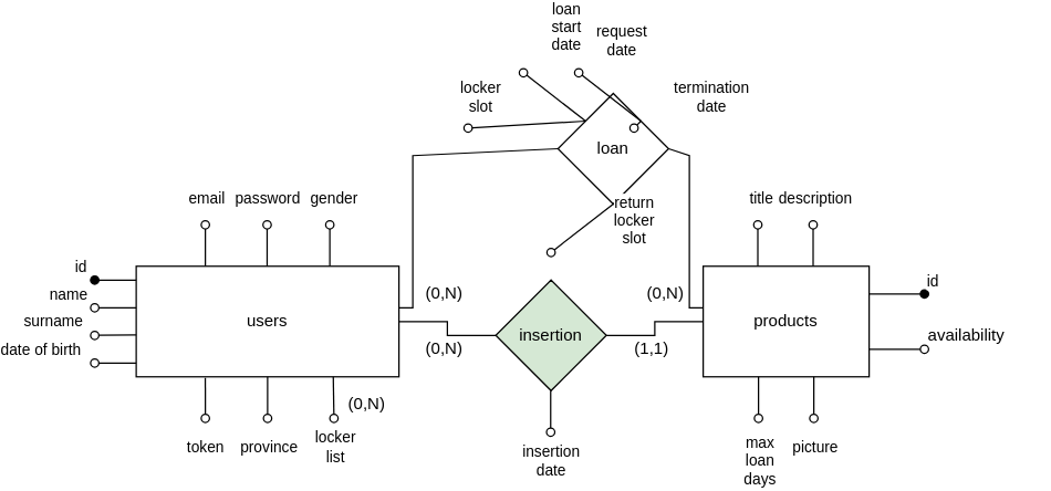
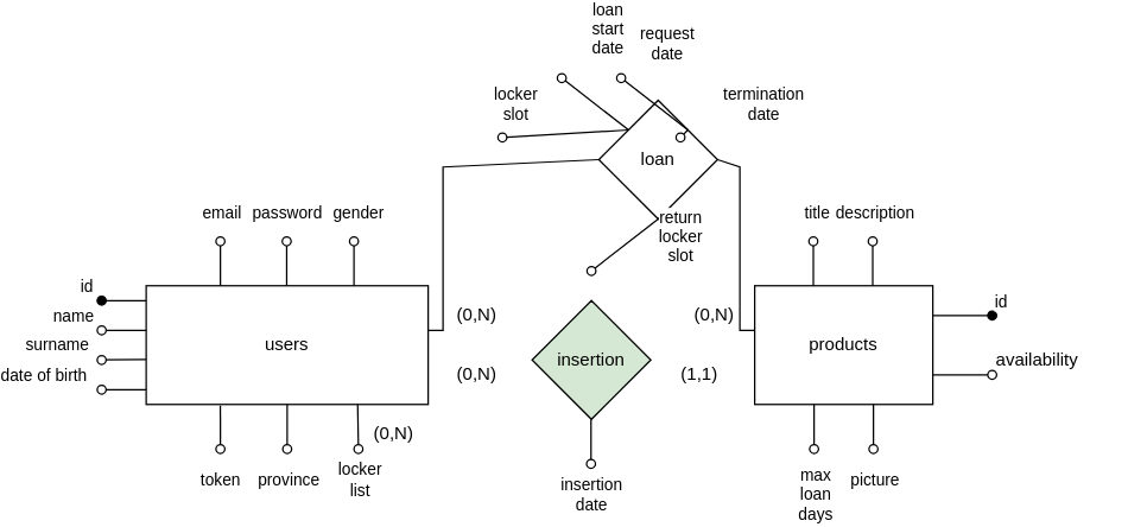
  <mxCell id="0" />
  <mxCell id="1" parent="0" />
- <mxCell id="2" value="" style="edgeStyle=orthogonalEdgeStyle;rounded=0;orthogonalLoop=1;jettySize=auto;html=1;strokeWidth=1;startArrow=none;startFill=0;endArrow=none;endFill=0;" parent="1" source="3" target="7" edge="1"><mxGeometry relative="1" as="geometry" /></mxCell>
  <mxCell id="3" value="users" style="whiteSpace=wrap;html=1;align=center;" parent="1" vertex="1"><mxGeometry x="50" y="160" width="190" height="80" as="geometry" /></mxCell>
  <mxCell id="4" value="" style="endArrow=none;html=1;rounded=0;startArrow=oval;startFill=0;strokeWidth=1;" parent="1" edge="1"><mxGeometry width="50" height="50" relative="1" as="geometry"><mxPoint x="20" y="190" as="sourcePoint" /><mxPoint x="50" y="190" as="targetPoint" /></mxGeometry></mxCell>
  <mxCell id="5" value="name" style="edgeLabel;html=1;align=center;verticalAlign=middle;resizable=0;points=[];" parent="4" vertex="1" connectable="0"><mxGeometry x="-0.453" y="2" relative="1" as="geometry"><mxPoint x="-28" y="-8" as="offset" /></mxGeometry></mxCell>
- <mxCell id="6" value="" style="edgeStyle=orthogonalEdgeStyle;rounded=0;orthogonalLoop=1;jettySize=auto;html=1;strokeWidth=1;startArrow=none;startFill=0;endArrow=none;endFill=0;" parent="1" source="7" target="9" edge="1"><mxGeometry relative="1" as="geometry" /></mxCell>
  <mxCell id="7" value="insertion" style="rhombus;whiteSpace=wrap;html=1;fillColor=#d5e8d4;" parent="1" vertex="1"><mxGeometry x="310" y="170" width="80" height="80" as="geometry" /></mxCell>
  <mxCell id="8" value="loan" style="rhombus;whiteSpace=wrap;html=1;" parent="1" vertex="1"><mxGeometry x="355" y="35" width="80" height="80" as="geometry" /></mxCell>
  <mxCell id="9" value="products" style="whiteSpace=wrap;html=1;" parent="1" vertex="1"><mxGeometry x="460" y="160" width="120" height="80" as="geometry" /></mxCell>
  <mxCell id="10" value="" style="endArrow=none;html=1;rounded=0;startArrow=oval;startFill=0;strokeWidth=1;" parent="1" edge="1"><mxGeometry width="50" height="50" relative="1" as="geometry"><mxPoint x="20" y="230" as="sourcePoint" /><mxPoint x="50" y="230" as="targetPoint" /></mxGeometry></mxCell>
  <mxCell id="11" value="date of birth" style="edgeLabel;html=1;align=center;verticalAlign=middle;resizable=0;points=[];" parent="10" vertex="1" connectable="0"><mxGeometry x="-0.379" relative="1" as="geometry"><mxPoint x="-49" y="-10" as="offset" /></mxGeometry></mxCell>
  <mxCell id="12" value="" style="endArrow=none;html=1;rounded=0;startArrow=oval;startFill=0;strokeWidth=1;" parent="1" edge="1"><mxGeometry width="50" height="50" relative="1" as="geometry"><mxPoint x="20" y="210" as="sourcePoint" /><mxPoint x="50" y="209.63" as="targetPoint" /></mxGeometry></mxCell>
  <mxCell id="13" value="surname" style="edgeLabel;html=1;align=center;verticalAlign=middle;resizable=0;points=[];" parent="12" vertex="1" connectable="0"><mxGeometry x="-0.601" relative="1" as="geometry"><mxPoint x="-36" y="-10" as="offset" /></mxGeometry></mxCell>
  <mxCell id="14" value="" style="endArrow=none;html=1;rounded=0;startArrow=oval;startFill=0;strokeWidth=1;entryX=0.263;entryY=1.01;entryDx=0;entryDy=0;entryPerimeter=0;" parent="1" target="3" edge="1"><mxGeometry width="50" height="50" relative="1" as="geometry"><mxPoint x="100" y="270" as="sourcePoint" /><mxPoint x="140" y="270" as="targetPoint" /></mxGeometry></mxCell>
  <mxCell id="15" value="token" style="edgeLabel;html=1;align=center;verticalAlign=middle;resizable=0;points=[];" parent="14" vertex="1" connectable="0"><mxGeometry x="-0.453" y="2" relative="1" as="geometry"><mxPoint x="2" y="28" as="offset" /></mxGeometry></mxCell>
  <mxCell id="16" value="" style="endArrow=none;html=1;rounded=0;startArrow=oval;startFill=0;strokeWidth=1;entryX=0.75;entryY=1;entryDx=0;entryDy=0;" parent="1" target="3" edge="1"><mxGeometry width="50" height="50" relative="1" as="geometry"><mxPoint x="193" y="270" as="sourcePoint" /><mxPoint x="160" y="260" as="targetPoint" /></mxGeometry></mxCell>
  <mxCell id="17" value="locker&lt;br&gt;list" style="edgeLabel;html=1;align=center;verticalAlign=middle;resizable=0;points=[];" parent="16" vertex="1" connectable="0"><mxGeometry x="-0.453" y="2" relative="1" as="geometry"><mxPoint x="3" y="28" as="offset" /></mxGeometry></mxCell>
  <mxCell id="18" value="(0,N)" style="text;html=1;strokeColor=none;fillColor=none;align=center;verticalAlign=middle;whiteSpace=wrap;rounded=0;" parent="1" vertex="1"><mxGeometry x="194" y="250" width="46" height="20" as="geometry" /></mxCell>
  <mxCell id="19" value="" style="endArrow=none;html=1;rounded=0;startArrow=oval;startFill=0;strokeWidth=1;" parent="1" edge="1"><mxGeometry width="50" height="50" relative="1" as="geometry"><mxPoint x="190" y="130" as="sourcePoint" /><mxPoint x="190" y="160" as="targetPoint" /></mxGeometry></mxCell>
  <mxCell id="20" value="gender" style="edgeLabel;html=1;align=center;verticalAlign=middle;resizable=0;points=[];" parent="19" vertex="1" connectable="0"><mxGeometry x="0.332" y="2" relative="1" as="geometry"><mxPoint y="-40" as="offset" /></mxGeometry></mxCell>
  <mxCell id="21" value="" style="endArrow=none;html=1;rounded=0;startArrow=oval;startFill=0;strokeWidth=1;" parent="1" edge="1"><mxGeometry width="50" height="50" relative="1" as="geometry"><mxPoint x="144.67" y="130" as="sourcePoint" /><mxPoint x="144.67" y="160" as="targetPoint" /></mxGeometry></mxCell>
  <mxCell id="22" value="password" style="edgeLabel;html=1;align=center;verticalAlign=middle;resizable=0;points=[];" parent="21" vertex="1" connectable="0"><mxGeometry x="0.406" y="1" relative="1" as="geometry"><mxPoint x="-1" y="-41" as="offset" /></mxGeometry></mxCell>
  <mxCell id="23" value="" style="endArrow=none;html=1;rounded=0;startArrow=oval;startFill=0;strokeWidth=1;" parent="1" edge="1"><mxGeometry width="50" height="50" relative="1" as="geometry"><mxPoint x="100" y="130" as="sourcePoint" /><mxPoint x="100" y="160" as="targetPoint" /></mxGeometry></mxCell>
  <mxCell id="24" value="email" style="edgeLabel;html=1;align=center;verticalAlign=middle;resizable=0;points=[];" parent="23" vertex="1" connectable="0"><mxGeometry x="0.011" y="-2" relative="1" as="geometry"><mxPoint x="2" y="-35" as="offset" /></mxGeometry></mxCell>
  <mxCell id="25" value="" style="endArrow=none;html=1;rounded=0;startArrow=oval;startFill=0;strokeWidth=1;entryX=0.5;entryY=1;entryDx=0;entryDy=0;" parent="1" target="3" edge="1"><mxGeometry width="50" height="50" relative="1" as="geometry"><mxPoint x="145" y="270" as="sourcePoint" /><mxPoint x="144.67" y="380" as="targetPoint" /></mxGeometry></mxCell>
  <mxCell id="26" value="province" style="edgeLabel;html=1;align=center;verticalAlign=middle;resizable=0;points=[];" parent="25" vertex="1" connectable="0"><mxGeometry x="0.29" relative="1" as="geometry"><mxPoint y="39" as="offset" /></mxGeometry></mxCell>
  <mxCell id="27" value="" style="endArrow=none;html=1;rounded=0;startArrow=oval;startFill=1;strokeWidth=1;entryX=1;entryY=0.25;entryDx=0;entryDy=0;" parent="1" target="9" edge="1"><mxGeometry width="50" height="50" relative="1" as="geometry"><mxPoint x="620" y="180" as="sourcePoint" /><mxPoint x="620" y="150" as="targetPoint" /></mxGeometry></mxCell>
  <mxCell id="28" value="id" style="edgeLabel;html=1;align=center;verticalAlign=middle;resizable=0;points=[];" parent="27" vertex="1" connectable="0"><mxGeometry x="-0.038" y="-2" relative="1" as="geometry"><mxPoint x="24" y="-8" as="offset" /></mxGeometry></mxCell>
  <mxCell id="29" value="" style="endArrow=none;html=1;rounded=0;startArrow=oval;startFill=0;strokeWidth=1;" parent="1" edge="1"><mxGeometry width="50" height="50" relative="1" as="geometry"><mxPoint x="540" y="270" as="sourcePoint" /><mxPoint x="540" y="240" as="targetPoint" /></mxGeometry></mxCell>
  <mxCell id="30" value="picture" style="edgeLabel;html=1;align=center;verticalAlign=middle;resizable=0;points=[];" parent="29" vertex="1" connectable="0"><mxGeometry x="-0.453" y="2" relative="1" as="geometry"><mxPoint x="2" y="28" as="offset" /></mxGeometry></mxCell>
  <mxCell id="31" value="" style="endArrow=none;html=1;rounded=0;startArrow=oval;startFill=0;strokeWidth=1;" parent="1" edge="1"><mxGeometry width="50" height="50" relative="1" as="geometry"><mxPoint x="500" y="270" as="sourcePoint" /><mxPoint x="500" y="240" as="targetPoint" /></mxGeometry></mxCell>
  <mxCell id="32" value="max&lt;br&gt;loan&lt;br&gt;days" style="edgeLabel;html=1;align=center;verticalAlign=middle;resizable=0;points=[];" parent="31" vertex="1" connectable="0"><mxGeometry x="-0.453" y="2" relative="1" as="geometry"><mxPoint x="2" y="38" as="offset" /></mxGeometry></mxCell>
  <mxCell id="33" value="" style="endArrow=none;html=1;rounded=0;startArrow=oval;startFill=0;strokeWidth=1;" parent="1" edge="1"><mxGeometry width="50" height="50" relative="1" as="geometry"><mxPoint x="499.5" y="130" as="sourcePoint" /><mxPoint x="499.5" y="160" as="targetPoint" /></mxGeometry></mxCell>
  <mxCell id="34" value="title" style="edgeLabel;html=1;align=center;verticalAlign=middle;resizable=0;points=[];" parent="33" vertex="1" connectable="0"><mxGeometry x="0.332" y="2" relative="1" as="geometry"><mxPoint y="-40" as="offset" /></mxGeometry></mxCell>
  <mxCell id="35" value="" style="endArrow=none;html=1;rounded=0;startArrow=oval;startFill=0;strokeWidth=1;entryX=0.839;entryY=1.024;entryDx=0;entryDy=0;entryPerimeter=0;" parent="1" edge="1"><mxGeometry width="50" height="50" relative="1" as="geometry"><mxPoint x="539.5" y="130" as="sourcePoint" /><mxPoint x="539.5" y="160" as="targetPoint" /></mxGeometry></mxCell>
  <mxCell id="36" value="description" style="edgeLabel;html=1;align=center;verticalAlign=middle;resizable=0;points=[];" parent="35" vertex="1" connectable="0"><mxGeometry x="0.29" relative="1" as="geometry"><mxPoint x="1" y="-39" as="offset" /></mxGeometry></mxCell>
  <mxCell id="37" value="" style="endArrow=none;html=1;rounded=0;strokeWidth=1;entryX=0;entryY=0.5;entryDx=0;entryDy=0;" parent="1" target="8" edge="1"><mxGeometry width="50" height="50" relative="1" as="geometry"><mxPoint x="240" y="190" as="sourcePoint" /><mxPoint x="260" y="170" as="targetPoint" /><Array as="points"><mxPoint x="250" y="190" /><mxPoint x="250" y="80" /></Array></mxGeometry></mxCell>
  <mxCell id="38" value="" style="endArrow=none;html=1;rounded=0;strokeWidth=1;exitX=1;exitY=0.5;exitDx=0;exitDy=0;" parent="1" source="8" edge="1"><mxGeometry width="50" height="50" relative="1" as="geometry"><mxPoint x="420" y="220" as="sourcePoint" /><mxPoint x="460" y="190" as="targetPoint" /><Array as="points"><mxPoint x="450" y="80" /><mxPoint x="450" y="190" /></Array></mxGeometry></mxCell>
  <mxCell id="39" value="" style="endArrow=none;html=1;rounded=0;startArrow=oval;startFill=0;strokeWidth=1;" parent="1" edge="1"><mxGeometry width="50" height="50" relative="1" as="geometry"><mxPoint x="349.71" y="280" as="sourcePoint" /><mxPoint x="349.71" y="250" as="targetPoint" /></mxGeometry></mxCell>
  <mxCell id="40" value="insertion&lt;br&gt;date" style="edgeLabel;html=1;align=center;verticalAlign=middle;resizable=0;points=[];" parent="39" vertex="1" connectable="0"><mxGeometry x="-0.453" y="2" relative="1" as="geometry"><mxPoint x="2" y="28" as="offset" /></mxGeometry></mxCell>
  <mxCell id="41" value="" style="endArrow=none;html=1;rounded=0;startArrow=oval;startFill=0;strokeWidth=1;entryX=0;entryY=0;entryDx=0;entryDy=0;" parent="1" target="8" edge="1"><mxGeometry width="50" height="50" relative="1" as="geometry"><mxPoint x="330" y="20" as="sourcePoint" /><mxPoint x="349.71" y="40" as="targetPoint" /></mxGeometry></mxCell>
  <mxCell id="42" value="loan&lt;br&gt;start&lt;br&gt;date" style="edgeLabel;html=1;align=center;verticalAlign=middle;resizable=0;points=[];" parent="41" vertex="1" connectable="0"><mxGeometry x="0.29" relative="1" as="geometry"><mxPoint x="1" y="-56" as="offset" /></mxGeometry></mxCell>
  <mxCell id="43" value="" style="endArrow=none;html=1;rounded=0;startArrow=oval;startFill=0;strokeWidth=1;entryX=1;entryY=0;entryDx=0;entryDy=0;" parent="1" target="8" edge="1"><mxGeometry width="50" height="50" relative="1" as="geometry"><mxPoint x="410" y="60" as="sourcePoint" /><mxPoint x="370" y="60" as="targetPoint" /></mxGeometry></mxCell>
  <mxCell id="44" value="termination&lt;br&gt;date" style="edgeLabel;html=1;align=center;verticalAlign=middle;resizable=0;points=[];" parent="43" vertex="1" connectable="0"><mxGeometry x="0.29" relative="1" as="geometry"><mxPoint x="52" y="-19" as="offset" /></mxGeometry></mxCell>
  <mxCell id="45" value="" style="endArrow=none;html=1;rounded=0;startArrow=oval;startFill=0;strokeWidth=1;entryX=0;entryY=0;entryDx=0;entryDy=0;" parent="1" target="8" edge="1"><mxGeometry width="50" height="50" relative="1" as="geometry"><mxPoint x="290" y="60" as="sourcePoint" /><mxPoint x="260" y="40" as="targetPoint" /></mxGeometry></mxCell>
  <mxCell id="46" value="locker&lt;br&gt;slot" style="edgeLabel;html=1;align=center;verticalAlign=middle;resizable=0;points=[];" parent="45" vertex="1" connectable="0"><mxGeometry x="0.29" relative="1" as="geometry"><mxPoint x="-46" y="-19" as="offset" /></mxGeometry></mxCell>
  <mxCell id="47" value="(0,N)" style="text;html=1;strokeColor=none;fillColor=none;align=center;verticalAlign=middle;whiteSpace=wrap;rounded=0;" parent="1" vertex="1"><mxGeometry x="250" y="170" width="46" height="20" as="geometry" /></mxCell>
  <mxCell id="48" value="(0,N)" style="text;html=1;strokeColor=none;fillColor=none;align=center;verticalAlign=middle;whiteSpace=wrap;rounded=0;" parent="1" vertex="1"><mxGeometry x="410" y="170" width="46" height="20" as="geometry" /></mxCell>
  <mxCell id="49" value="(0,N)" style="text;html=1;strokeColor=none;fillColor=none;align=center;verticalAlign=middle;whiteSpace=wrap;rounded=0;" parent="1" vertex="1"><mxGeometry x="250" y="210.43" width="46" height="20" as="geometry" /></mxCell>
  <mxCell id="50" value="(1,1)" style="text;html=1;strokeColor=none;fillColor=none;align=center;verticalAlign=middle;whiteSpace=wrap;rounded=0;" parent="1" vertex="1"><mxGeometry x="400" y="210.43" width="46" height="20" as="geometry" /></mxCell>
  <mxCell id="51" value="" style="endArrow=none;html=1;rounded=0;startArrow=oval;startFill=1;strokeWidth=1;" parent="1" edge="1"><mxGeometry width="50" height="50" relative="1" as="geometry"><mxPoint x="20" y="170" as="sourcePoint" /><mxPoint x="50" y="170" as="targetPoint" /></mxGeometry></mxCell>
  <mxCell id="52" value="id" style="edgeLabel;html=1;align=center;verticalAlign=middle;resizable=0;points=[];" parent="51" vertex="1" connectable="0"><mxGeometry x="-0.038" y="-2" relative="1" as="geometry"><mxPoint x="-25" y="-12" as="offset" /></mxGeometry></mxCell>
  <mxCell id="53" value="" style="endArrow=none;html=1;rounded=0;startArrow=oval;startFill=0;strokeWidth=1;entryX=1;entryY=0.75;entryDx=0;entryDy=0;" parent="1" target="9" edge="1"><mxGeometry width="50" height="50" relative="1" as="geometry"><mxPoint x="620" y="220" as="sourcePoint" /><mxPoint x="650" y="205.43" as="targetPoint" /></mxGeometry></mxCell>
  <mxCell id="54" value="availability" style="text;html=1;align=center;verticalAlign=middle;resizable=0;points=[];autosize=1;strokeColor=none;fillColor=none;" parent="1" vertex="1"><mxGeometry x="610" y="195" width="80" height="30" as="geometry" /></mxCell>
  <mxCell id="55" value="" style="endArrow=none;html=1;rounded=0;startArrow=oval;startFill=0;strokeWidth=1;entryX=1;entryY=0;entryDx=0;entryDy=0;" parent="1" target="8" edge="1"><mxGeometry width="50" height="50" relative="1" as="geometry"><mxPoint x="370" y="20" as="sourcePoint" /><mxPoint x="340" y="70" as="targetPoint" /></mxGeometry></mxCell>
  <mxCell id="56" value="request&lt;br&gt;date" style="edgeLabel;html=1;align=center;verticalAlign=middle;resizable=0;points=[];" parent="55" vertex="1" connectable="0"><mxGeometry x="0.29" relative="1" as="geometry"><mxPoint x="1" y="-46" as="offset" /></mxGeometry></mxCell>
  <mxCell id="57" value="" style="endArrow=none;html=1;rounded=0;startArrow=oval;startFill=0;strokeWidth=1;entryX=0.5;entryY=1;entryDx=0;entryDy=0;" edge="1" parent="1" target="8"><mxGeometry width="50" height="50" relative="1" as="geometry"><mxPoint x="350" y="150" as="sourcePoint" /><mxPoint x="340" y="70" as="targetPoint" /></mxGeometry></mxCell>
  <mxCell id="58" value="return&lt;br&gt;locker&lt;br&gt;slot" style="edgeLabel;html=1;align=center;verticalAlign=middle;resizable=0;points=[];" vertex="1" connectable="0" parent="57"><mxGeometry x="0.29" relative="1" as="geometry"><mxPoint x="30" y="-1" as="offset" /></mxGeometry></mxCell>
